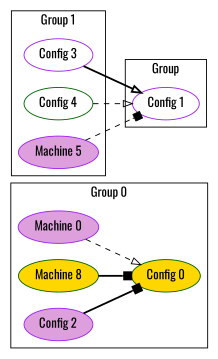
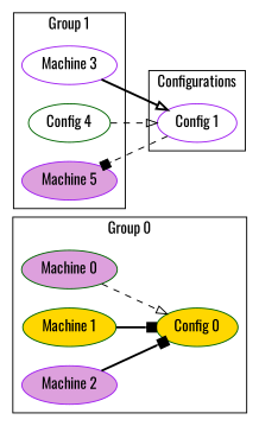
  digraph {
    fontname=Oswald
    rankdir=LR
    node [color=darkgreen fillcolor=plum fontname=Oswald style=filled]
    edge [arrowhead=onormal fontname=Oswald style=dashed]
    n1 [fillcolor=gold label="Config 0" shape=ellipse]
-   n2 [color=purple label="Machine 0"]
-   n3 [fillcolor=gold label="Machine 8"]
-   n4 [color=purple label="Config 2"]
+   n2 [label="Machine 0"]
+   n3 [fillcolor=gold label="Machine 1"]
+   n4 [color=purple label="Machine 2"]
    n5 [color=purple fillcolor=white label="Config 1" shape=ellipse]
-   n6 [color=purple fillcolor=white label="Config 3"]
+   n6 [color=purple fillcolor=white label="Machine 3"]
    n7 [fillcolor=white label="Config 4"]
    n8 [color=purple label="Machine 5"]
    subgraph cluster_1 {
      label="Group 0"
      n1
      n2
      n3
      n4
    }
    subgraph cluster_2 {
-     label=Group
+     label=Configurations
      n5
    }
    subgraph cluster_3 {
      label="Group 1"
      n6
      n7
      n8
    }
    n2 -> n1
    n3 -> n1 [arrowhead=box style=bold]
    n4 -> n1 [arrowhead=box style=bold]
    n6 -> n5 [style=bold]
    n7 -> n5
-   n8 -> n5 [arrowhead=box]
+   n5 -> n8 [arrowhead=box]
  }
